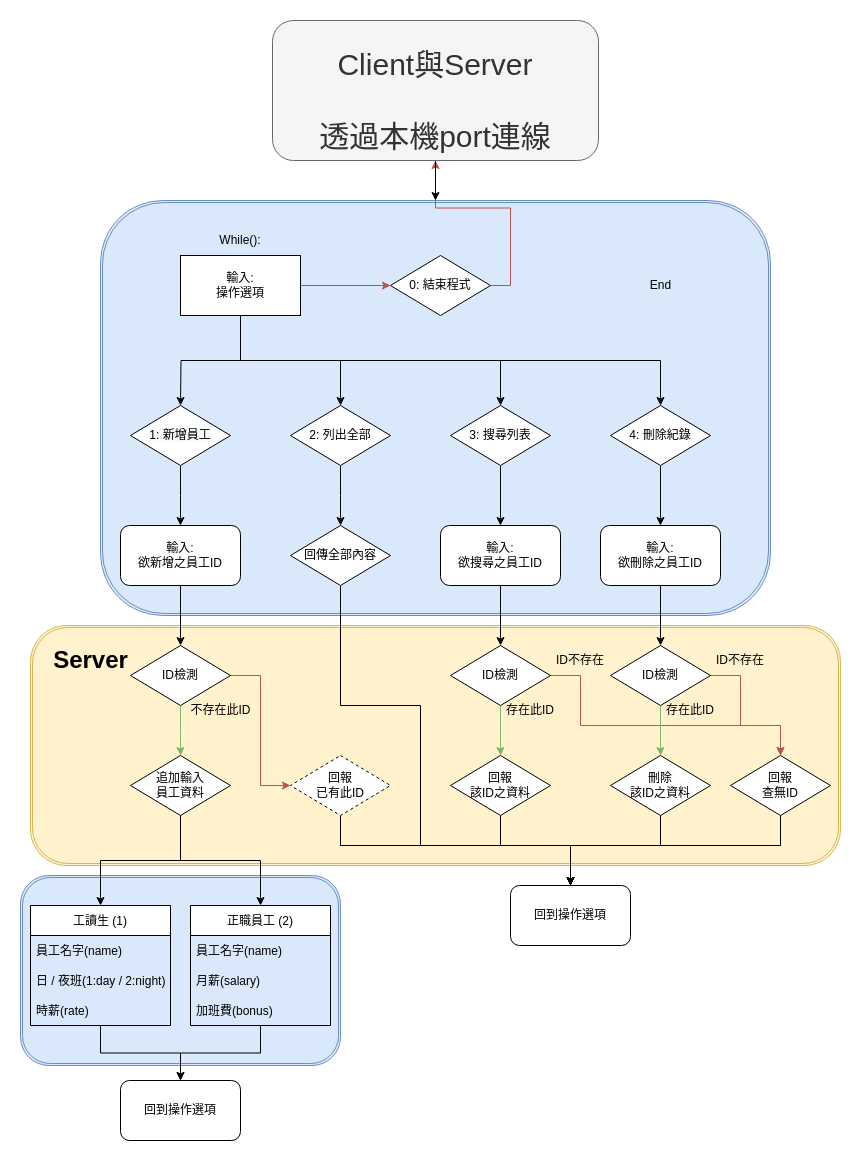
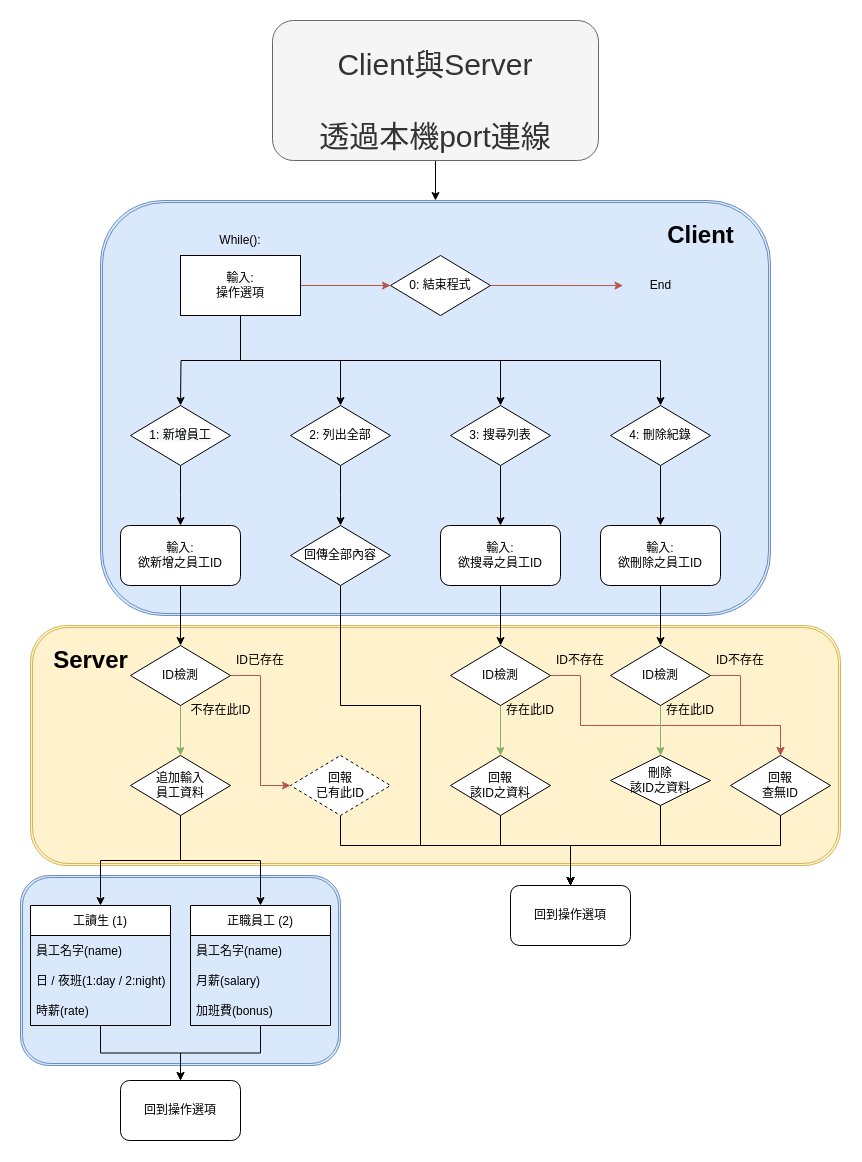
  <mxCell id="0" />
  <mxCell id="1" parent="0" />
  <mxCell id="2" value="" style="shape=ext;double=1;rounded=1;whiteSpace=wrap;html=1;fillColor=#dae8fc;strokeColor=#6c8ebf;" vertex="1" parent="1"><mxGeometry x="20" y="875" width="320" height="190" as="geometry" /></mxCell>
  <mxCell id="3" value="" style="shape=ext;double=1;rounded=1;whiteSpace=wrap;html=1;fillColor=#fff2cc;strokeColor=#d6b656;" vertex="1" parent="1"><mxGeometry x="30" y="625" width="810" height="240" as="geometry" /></mxCell>
  <mxCell id="4" value="" style="shape=ext;double=1;rounded=1;whiteSpace=wrap;html=1;fillColor=#dae8fc;strokeColor=#6c8ebf;" vertex="1" parent="1"><mxGeometry x="100" y="200" width="670" height="415" as="geometry" /></mxCell>
  <mxCell id="5" style="edgeStyle=orthogonalEdgeStyle;rounded=0;orthogonalLoop=1;jettySize=auto;html=1;" edge="1" parent="1" source="10"><mxGeometry relative="1" as="geometry"><mxPoint x="180" y="405" as="targetPoint" /></mxGeometry></mxCell>
  <mxCell id="6" style="edgeStyle=orthogonalEdgeStyle;rounded=0;orthogonalLoop=1;jettySize=auto;html=1;" edge="1" parent="1" source="10"><mxGeometry relative="1" as="geometry"><mxPoint x="340" y="405" as="targetPoint" /><Array as="points"><mxPoint x="240" y="360" /><mxPoint x="340" y="360" /><mxPoint x="340" y="405" /></Array></mxGeometry></mxCell>
  <mxCell id="7" style="edgeStyle=orthogonalEdgeStyle;rounded=0;orthogonalLoop=1;jettySize=auto;html=1;" edge="1" parent="1" source="10"><mxGeometry relative="1" as="geometry"><mxPoint x="500" y="405" as="targetPoint" /><Array as="points"><mxPoint x="240" y="360" /><mxPoint x="500" y="360" /></Array></mxGeometry></mxCell>
  <mxCell id="8" style="edgeStyle=orthogonalEdgeStyle;rounded=0;orthogonalLoop=1;jettySize=auto;html=1;" edge="1" parent="1" source="10"><mxGeometry relative="1" as="geometry"><mxPoint x="660" y="405" as="targetPoint" /><Array as="points"><mxPoint x="240" y="360" /><mxPoint x="660" y="360" /><mxPoint x="660" y="405" /></Array></mxGeometry></mxCell>
  <mxCell id="9" style="edgeStyle=orthogonalEdgeStyle;rounded=0;orthogonalLoop=1;jettySize=auto;html=1;exitX=1;exitY=0.5;exitDx=0;exitDy=0;entryX=0;entryY=0.5;entryDx=0;entryDy=0;fillColor=#f8cecc;strokeColor=#b85450;" edge="1" parent="1" source="10" target="21"><mxGeometry relative="1" as="geometry" /></mxCell>
  <mxCell id="10" value="輸入:&lt;br&gt;操作選項" style="whiteSpace=wrap;html=1;rounded=0;" vertex="1" parent="1"><mxGeometry x="180" y="255" width="120" height="60" as="geometry" /></mxCell>
  <mxCell id="11" value="While():" style="text;html=1;strokeColor=none;fillColor=none;align=center;verticalAlign=middle;whiteSpace=wrap;rounded=0;" vertex="1" parent="1"><mxGeometry x="180" y="225" width="120" height="30" as="geometry" /></mxCell>
  <mxCell id="12" style="edgeStyle=orthogonalEdgeStyle;rounded=0;orthogonalLoop=1;jettySize=auto;html=1;exitX=0.5;exitY=1;exitDx=0;exitDy=0;entryX=0.5;entryY=0;entryDx=0;entryDy=0;" edge="1" parent="1" source="13"><mxGeometry relative="1" as="geometry"><mxPoint x="180" y="525" as="targetPoint" /></mxGeometry></mxCell>
  <mxCell id="13" value="&#10;&#10;&lt;span style=&quot;color: rgb(0, 0, 0); font-family: helvetica; font-size: 12px; font-style: normal; font-weight: 400; letter-spacing: normal; text-align: center; text-indent: 0px; text-transform: none; word-spacing: 0px; background-color: rgb(248, 249, 250); display: inline; float: none;&quot;&gt;1: 新增員工&lt;/span&gt;&#10;&#10;" style="rhombus;whiteSpace=wrap;html=1;" vertex="1" parent="1"><mxGeometry x="130" y="405" width="100" height="60" as="geometry" /></mxCell>
  <mxCell id="14" style="edgeStyle=orthogonalEdgeStyle;rounded=0;orthogonalLoop=1;jettySize=auto;html=1;fontColor=#000000;" edge="1" parent="1" source="15"><mxGeometry relative="1" as="geometry"><mxPoint x="340" y="525" as="targetPoint" /></mxGeometry></mxCell>
  <mxCell id="15" value="2: 列出全部" style="rhombus;whiteSpace=wrap;html=1;" vertex="1" parent="1"><mxGeometry x="290" y="405" width="100" height="60" as="geometry" /></mxCell>
  <mxCell id="16" style="edgeStyle=orthogonalEdgeStyle;rounded=0;orthogonalLoop=1;jettySize=auto;html=1;entryX=0.5;entryY=0;entryDx=0;entryDy=0;" edge="1" parent="1" source="17" target="36"><mxGeometry relative="1" as="geometry" /></mxCell>
  <mxCell id="17" value="3: 搜尋列表" style="rhombus;whiteSpace=wrap;html=1;" vertex="1" parent="1"><mxGeometry x="450" y="405" width="100" height="60" as="geometry" /></mxCell>
  <mxCell id="18" style="edgeStyle=orthogonalEdgeStyle;rounded=0;orthogonalLoop=1;jettySize=auto;html=1;entryX=0.5;entryY=0;entryDx=0;entryDy=0;" edge="1" parent="1" source="19" target="38"><mxGeometry relative="1" as="geometry" /></mxCell>
  <mxCell id="19" value="4: 刪除紀錄" style="rhombus;whiteSpace=wrap;html=1;" vertex="1" parent="1"><mxGeometry x="610" y="405" width="100" height="60" as="geometry" /></mxCell>
- <mxCell id="20" style="edgeStyle=orthogonalEdgeStyle;rounded=0;orthogonalLoop=1;jettySize=auto;html=1;exitX=1;exitY=0.5;exitDx=0;exitDy=0;fillColor=#f8cecc;strokeColor=#b85450;" edge="1" parent="1" source="21" target="72"><mxGeometry relative="1" as="geometry" /></mxCell>
+ <mxCell id="20" style="edgeStyle=orthogonalEdgeStyle;rounded=0;orthogonalLoop=1;jettySize=auto;html=1;exitX=1;exitY=0.5;exitDx=0;exitDy=0;fillColor=#f8cecc;strokeColor=#b85450;" edge="1" parent="1" source="21" target="22"><mxGeometry relative="1" as="geometry" /></mxCell>
  <mxCell id="21" value="0: 結束程式" style="rhombus;whiteSpace=wrap;html=1;" vertex="1" parent="1"><mxGeometry x="390" y="255" width="100" height="60" as="geometry" /></mxCell>
  <mxCell id="22" value="End" style="text;html=1;strokeColor=none;fillColor=none;align=center;verticalAlign=middle;whiteSpace=wrap;rounded=0;" vertex="1" parent="1"><mxGeometry x="622.5" y="266.25" width="75" height="37.5" as="geometry" /></mxCell>
  <mxCell id="23" style="edgeStyle=orthogonalEdgeStyle;rounded=0;orthogonalLoop=1;jettySize=auto;html=1;entryX=0.5;entryY=0;entryDx=0;entryDy=0;fontColor=#000000;" edge="1" parent="1" source="24" target="67"><mxGeometry relative="1" as="geometry" /></mxCell>
  <mxCell id="24" value="工讀生 (1)" style="swimlane;fontStyle=0;childLayout=stackLayout;horizontal=1;startSize=30;horizontalStack=0;resizeParent=1;resizeParentMax=0;resizeLast=0;collapsible=1;marginBottom=0;" vertex="1" parent="1"><mxGeometry x="30" y="905" width="140" height="120" as="geometry" /></mxCell>
  <mxCell id="25" value="員工名字(name)" style="text;strokeColor=none;fillColor=none;align=left;verticalAlign=middle;spacingLeft=4;spacingRight=4;overflow=hidden;points=[[0,0.5],[1,0.5]];portConstraint=eastwest;rotatable=0;" vertex="1" parent="24"><mxGeometry y="30" width="140" height="30" as="geometry" /></mxCell>
  <mxCell id="26" value="日 / 夜班(1:day / 2:night)" style="text;strokeColor=none;fillColor=none;align=left;verticalAlign=middle;spacingLeft=4;spacingRight=4;overflow=hidden;points=[[0,0.5],[1,0.5]];portConstraint=eastwest;rotatable=0;" vertex="1" parent="24"><mxGeometry y="60" width="140" height="30" as="geometry" /></mxCell>
  <mxCell id="27" value="時薪(rate)" style="text;strokeColor=none;fillColor=none;align=left;verticalAlign=middle;spacingLeft=4;spacingRight=4;overflow=hidden;points=[[0,0.5],[1,0.5]];portConstraint=eastwest;rotatable=0;" vertex="1" parent="24"><mxGeometry y="90" width="140" height="30" as="geometry" /></mxCell>
  <mxCell id="28" style="edgeStyle=orthogonalEdgeStyle;rounded=0;orthogonalLoop=1;jettySize=auto;html=1;entryX=0.5;entryY=0;entryDx=0;entryDy=0;" edge="1" parent="1" source="29" target="41"><mxGeometry relative="1" as="geometry" /></mxCell>
  <mxCell id="29" value="輸入:&lt;br&gt;欲新增之員工ID" style="rounded=1;whiteSpace=wrap;html=1;" vertex="1" parent="1"><mxGeometry x="120" y="525" width="120" height="60" as="geometry" /></mxCell>
  <mxCell id="30" style="edgeStyle=orthogonalEdgeStyle;rounded=0;orthogonalLoop=1;jettySize=auto;html=1;entryX=0.5;entryY=0;entryDx=0;entryDy=0;fontColor=#000000;" edge="1" parent="1" source="31" target="67"><mxGeometry relative="1" as="geometry" /></mxCell>
  <mxCell id="31" value="正職員工 (2)" style="swimlane;fontStyle=0;childLayout=stackLayout;horizontal=1;startSize=30;horizontalStack=0;resizeParent=1;resizeParentMax=0;resizeLast=0;collapsible=1;marginBottom=0;" vertex="1" parent="1"><mxGeometry x="190" y="905" width="140" height="120" as="geometry" /></mxCell>
  <mxCell id="32" value="員工名字(name)" style="text;strokeColor=none;fillColor=none;align=left;verticalAlign=middle;spacingLeft=4;spacingRight=4;overflow=hidden;points=[[0,0.5],[1,0.5]];portConstraint=eastwest;rotatable=0;" vertex="1" parent="31"><mxGeometry y="30" width="140" height="30" as="geometry" /></mxCell>
  <mxCell id="33" value="月薪(salary)" style="text;strokeColor=none;fillColor=none;align=left;verticalAlign=middle;spacingLeft=4;spacingRight=4;overflow=hidden;points=[[0,0.5],[1,0.5]];portConstraint=eastwest;rotatable=0;" vertex="1" parent="31"><mxGeometry y="60" width="140" height="30" as="geometry" /></mxCell>
  <mxCell id="34" value="加班費(bonus)" style="text;strokeColor=none;fillColor=none;align=left;verticalAlign=middle;spacingLeft=4;spacingRight=4;overflow=hidden;points=[[0,0.5],[1,0.5]];portConstraint=eastwest;rotatable=0;" vertex="1" parent="31"><mxGeometry y="90" width="140" height="30" as="geometry" /></mxCell>
  <mxCell id="35" style="edgeStyle=orthogonalEdgeStyle;rounded=0;orthogonalLoop=1;jettySize=auto;html=1;entryX=0.5;entryY=0;entryDx=0;entryDy=0;" edge="1" parent="1" source="36" target="44"><mxGeometry relative="1" as="geometry" /></mxCell>
  <mxCell id="36" value="輸入:&lt;br&gt;欲搜尋之員工ID" style="rounded=1;whiteSpace=wrap;html=1;" vertex="1" parent="1"><mxGeometry x="440" y="525" width="120" height="60" as="geometry" /></mxCell>
  <mxCell id="37" style="edgeStyle=orthogonalEdgeStyle;rounded=0;orthogonalLoop=1;jettySize=auto;html=1;entryX=0.5;entryY=0;entryDx=0;entryDy=0;" edge="1" parent="1" source="38" target="47"><mxGeometry relative="1" as="geometry" /></mxCell>
  <mxCell id="38" value="輸入:&lt;br&gt;欲刪除之員工ID" style="rounded=1;whiteSpace=wrap;html=1;" vertex="1" parent="1"><mxGeometry x="600" y="525" width="120" height="60" as="geometry" /></mxCell>
  <mxCell id="39" style="edgeStyle=orthogonalEdgeStyle;rounded=0;orthogonalLoop=1;jettySize=auto;html=1;fontColor=#000000;fillColor=#f8cecc;strokeColor=#b85450;entryX=0;entryY=0.5;entryDx=0;entryDy=0;" edge="1" parent="1" source="41" target="55"><mxGeometry relative="1" as="geometry"><mxPoint x="340" y="785" as="targetPoint" /><Array as="points"><mxPoint x="260" y="675" /><mxPoint x="260" y="785" /></Array></mxGeometry></mxCell>
  <mxCell id="40" style="edgeStyle=orthogonalEdgeStyle;rounded=0;orthogonalLoop=1;jettySize=auto;html=1;fontColor=#000000;fillColor=#d5e8d4;strokeColor=#82b366;" edge="1" parent="1" source="41"><mxGeometry relative="1" as="geometry"><mxPoint x="180" y="755" as="targetPoint" /></mxGeometry></mxCell>
  <mxCell id="41" value="ID檢測" style="rhombus;whiteSpace=wrap;html=1;" vertex="1" parent="1"><mxGeometry x="130" y="645" width="100" height="60" as="geometry" /></mxCell>
  <mxCell id="42" style="edgeStyle=orthogonalEdgeStyle;rounded=0;orthogonalLoop=1;jettySize=auto;html=1;fillColor=#f8cecc;strokeColor=#b85450;" edge="1" parent="1" source="44"><mxGeometry relative="1" as="geometry"><mxPoint x="780" y="755" as="targetPoint" /><Array as="points"><mxPoint x="580" y="675" /><mxPoint x="580" y="725" /><mxPoint x="780" y="725" /></Array></mxGeometry></mxCell>
  <mxCell id="43" style="edgeStyle=orthogonalEdgeStyle;rounded=0;orthogonalLoop=1;jettySize=auto;html=1;entryX=0.5;entryY=0;entryDx=0;entryDy=0;fontColor=#000000;fillColor=#d5e8d4;strokeColor=#82b366;" edge="1" parent="1" source="44" target="60"><mxGeometry relative="1" as="geometry" /></mxCell>
  <mxCell id="44" value="ID檢測" style="rhombus;whiteSpace=wrap;html=1;" vertex="1" parent="1"><mxGeometry x="450" y="645" width="100" height="60" as="geometry" /></mxCell>
  <mxCell id="45" style="edgeStyle=orthogonalEdgeStyle;rounded=0;orthogonalLoop=1;jettySize=auto;html=1;fillColor=#f8cecc;strokeColor=#b85450;" edge="1" parent="1" source="47"><mxGeometry relative="1" as="geometry"><mxPoint x="780" y="755" as="targetPoint" /><Array as="points"><mxPoint x="740" y="675" /><mxPoint x="740" y="725" /><mxPoint x="780" y="725" /></Array></mxGeometry></mxCell>
  <mxCell id="46" style="edgeStyle=orthogonalEdgeStyle;rounded=0;orthogonalLoop=1;jettySize=auto;html=1;entryX=0.5;entryY=0;entryDx=0;entryDy=0;fontColor=#000000;fillColor=#d5e8d4;strokeColor=#82b366;" edge="1" parent="1" source="47" target="58"><mxGeometry relative="1" as="geometry" /></mxCell>
  <mxCell id="47" value="ID檢測" style="rhombus;whiteSpace=wrap;html=1;" vertex="1" parent="1"><mxGeometry x="610" y="645" width="100" height="60" as="geometry" /></mxCell>
  <mxCell id="48" value="ID不存在" style="text;html=1;strokeColor=none;fillColor=none;align=center;verticalAlign=middle;whiteSpace=wrap;rounded=0;fontColor=#000000;" vertex="1" parent="1"><mxGeometry x="710" y="645" width="60" height="30" as="geometry" /></mxCell>
  <mxCell id="49" style="edgeStyle=orthogonalEdgeStyle;rounded=0;orthogonalLoop=1;jettySize=auto;html=1;entryX=0.5;entryY=0;entryDx=0;entryDy=0;fontColor=#000000;" edge="1" parent="1" source="50" target="56"><mxGeometry relative="1" as="geometry"><Array as="points"><mxPoint x="780" y="845" /><mxPoint x="570" y="845" /></Array></mxGeometry></mxCell>
  <mxCell id="50" value="&lt;span&gt;回報&lt;br&gt;查無ID&lt;/span&gt;" style="rhombus;whiteSpace=wrap;html=1;fontColor=#000000;" vertex="1" parent="1"><mxGeometry x="730" y="755" width="100" height="60" as="geometry" /></mxCell>
  <mxCell id="51" style="edgeStyle=orthogonalEdgeStyle;rounded=0;orthogonalLoop=1;jettySize=auto;html=1;entryX=0.5;entryY=0;entryDx=0;entryDy=0;fontColor=#000000;" edge="1" parent="1" source="52" target="56"><mxGeometry relative="1" as="geometry"><mxPoint x="340" y="645" as="targetPoint" /><Array as="points"><mxPoint x="340" y="705" /><mxPoint x="420" y="705" /><mxPoint x="420" y="845" /><mxPoint x="570" y="845" /></Array></mxGeometry></mxCell>
  <mxCell id="52" value="回傳全部內容" style="rhombus;whiteSpace=wrap;html=1;" vertex="1" parent="1"><mxGeometry x="290" y="525" width="100" height="60" as="geometry" /></mxCell>
+ <mxCell id="53" value="ID已存在" style="text;html=1;strokeColor=none;fillColor=none;align=center;verticalAlign=middle;whiteSpace=wrap;rounded=0;fontColor=#000000;" vertex="1" parent="1"><mxGeometry x="230" y="645" width="60" height="30" as="geometry" /></mxCell>
  <mxCell id="54" style="edgeStyle=orthogonalEdgeStyle;rounded=0;orthogonalLoop=1;jettySize=auto;html=1;entryX=0.5;entryY=0;entryDx=0;entryDy=0;fontColor=#000000;" edge="1" parent="1" source="55" target="56"><mxGeometry relative="1" as="geometry"><Array as="points"><mxPoint x="340" y="845" /><mxPoint x="570" y="845" /></Array></mxGeometry></mxCell>
  <mxCell id="55" value="&lt;span&gt;回報&lt;br&gt;已有此ID&lt;/span&gt;" style="rhombus;whiteSpace=wrap;html=1;fontColor=#000000;dashed=1;" vertex="1" parent="1"><mxGeometry x="290" y="755" width="100" height="60" as="geometry" /></mxCell>
  <mxCell id="56" value="回到操作選項" style="rounded=1;whiteSpace=wrap;html=1;fontColor=#000000;" vertex="1" parent="1"><mxGeometry x="510" y="885" width="120" height="60" as="geometry" /></mxCell>
  <mxCell id="57" style="edgeStyle=orthogonalEdgeStyle;rounded=0;orthogonalLoop=1;jettySize=auto;html=1;entryX=0.5;entryY=0;entryDx=0;entryDy=0;fontColor=#000000;" edge="1" parent="1" source="58" target="56"><mxGeometry relative="1" as="geometry"><Array as="points"><mxPoint x="660" y="845" /><mxPoint x="570" y="845" /></Array></mxGeometry></mxCell>
- <mxCell id="58" value="&lt;span&gt;刪除&lt;br&gt;該ID之資料&lt;/span&gt;" style="rhombus;whiteSpace=wrap;html=1;fontColor=#000000;" vertex="1" parent="1"><mxGeometry x="610" y="755" width="100" height="60" as="geometry" /></mxCell>
+ <mxCell id="58" value="&lt;span&gt;刪除&lt;br&gt;該ID之資料&lt;/span&gt;" style="rhombus;whiteSpace=wrap;html=1;fontColor=#000000;" vertex="1" parent="1"><mxGeometry x="610" y="755" width="100" height="50" as="geometry" /></mxCell>
  <mxCell id="59" style="edgeStyle=orthogonalEdgeStyle;rounded=0;orthogonalLoop=1;jettySize=auto;html=1;entryX=0.5;entryY=0;entryDx=0;entryDy=0;fontColor=#000000;" edge="1" parent="1" source="60" target="56"><mxGeometry relative="1" as="geometry"><Array as="points"><mxPoint x="500" y="845" /><mxPoint x="570" y="845" /></Array></mxGeometry></mxCell>
  <mxCell id="60" value="&lt;span&gt;回報&lt;br&gt;該ID之資料&lt;/span&gt;" style="rhombus;whiteSpace=wrap;html=1;fontColor=#000000;" vertex="1" parent="1"><mxGeometry x="450" y="755" width="100" height="60" as="geometry" /></mxCell>
  <mxCell id="61" value="存在此ID" style="text;html=1;strokeColor=none;fillColor=none;align=center;verticalAlign=middle;whiteSpace=wrap;rounded=0;fontColor=#000000;" vertex="1" parent="1"><mxGeometry x="660" y="695" width="60" height="30" as="geometry" /></mxCell>
  <mxCell id="62" value="存在此ID" style="text;html=1;strokeColor=none;fillColor=none;align=center;verticalAlign=middle;whiteSpace=wrap;rounded=0;fontColor=#000000;" vertex="1" parent="1"><mxGeometry x="500" y="695" width="60" height="30" as="geometry" /></mxCell>
  <mxCell id="63" value="不存在此ID" style="text;html=1;align=center;verticalAlign=middle;resizable=0;points=[];autosize=1;strokeColor=none;fillColor=none;fontColor=#000000;" vertex="1" parent="1"><mxGeometry x="180" y="700" width="80" height="20" as="geometry" /></mxCell>
  <mxCell id="64" style="edgeStyle=orthogonalEdgeStyle;rounded=0;orthogonalLoop=1;jettySize=auto;html=1;entryX=0.5;entryY=0;entryDx=0;entryDy=0;fontColor=#000000;" edge="1" parent="1" source="66" target="31"><mxGeometry relative="1" as="geometry" /></mxCell>
  <mxCell id="65" style="edgeStyle=orthogonalEdgeStyle;rounded=0;orthogonalLoop=1;jettySize=auto;html=1;entryX=0.5;entryY=0;entryDx=0;entryDy=0;fontColor=#000000;" edge="1" parent="1" source="66" target="24"><mxGeometry relative="1" as="geometry" /></mxCell>
  <mxCell id="66" value="追加輸入&lt;br&gt;員工資料" style="rhombus;whiteSpace=wrap;html=1;fontColor=#000000;" vertex="1" parent="1"><mxGeometry x="130" y="755" width="100" height="60" as="geometry" /></mxCell>
  <mxCell id="67" value="回到操作選項" style="rounded=1;whiteSpace=wrap;html=1;fontColor=#000000;" vertex="1" parent="1"><mxGeometry x="120" y="1080" width="120" height="60" as="geometry" /></mxCell>
+ <mxCell id="68" value="Client" style="text;strokeColor=none;fillColor=none;html=1;fontSize=24;fontStyle=1;verticalAlign=middle;align=center;fontColor=#000000;" vertex="1" parent="1"><mxGeometry x="650" y="215" width="100" height="40" as="geometry" /></mxCell>
  <mxCell id="69" value="ID不存在" style="text;html=1;strokeColor=none;fillColor=none;align=center;verticalAlign=middle;whiteSpace=wrap;rounded=0;fontColor=#000000;" vertex="1" parent="1"><mxGeometry x="550" y="645" width="60" height="30" as="geometry" /></mxCell>
  <mxCell id="70" value="Server" style="text;strokeColor=none;fillColor=none;html=1;fontSize=24;fontStyle=1;verticalAlign=middle;align=center;fontColor=#000000;" vertex="1" parent="1"><mxGeometry x="40" y="640" width="100" height="40" as="geometry" /></mxCell>
  <mxCell id="71" style="edgeStyle=orthogonalEdgeStyle;rounded=0;orthogonalLoop=1;jettySize=auto;html=1;entryX=0.5;entryY=0;entryDx=0;entryDy=0;fontSize=30;fontColor=#000000;" edge="1" parent="1" source="72" target="4"><mxGeometry relative="1" as="geometry" /></mxCell>
  <mxCell id="72" value="&lt;font style=&quot;font-size: 30px ; line-height: 1.2&quot;&gt;Client與Server&lt;br&gt;透過本機port連線&lt;/font&gt;" style="rounded=1;whiteSpace=wrap;html=1;fontSize=60;fillColor=#f5f5f5;strokeColor=#666666;fontColor=#333333;" vertex="1" parent="1"><mxGeometry x="272" y="20" width="326" height="140" as="geometry" /></mxCell>
